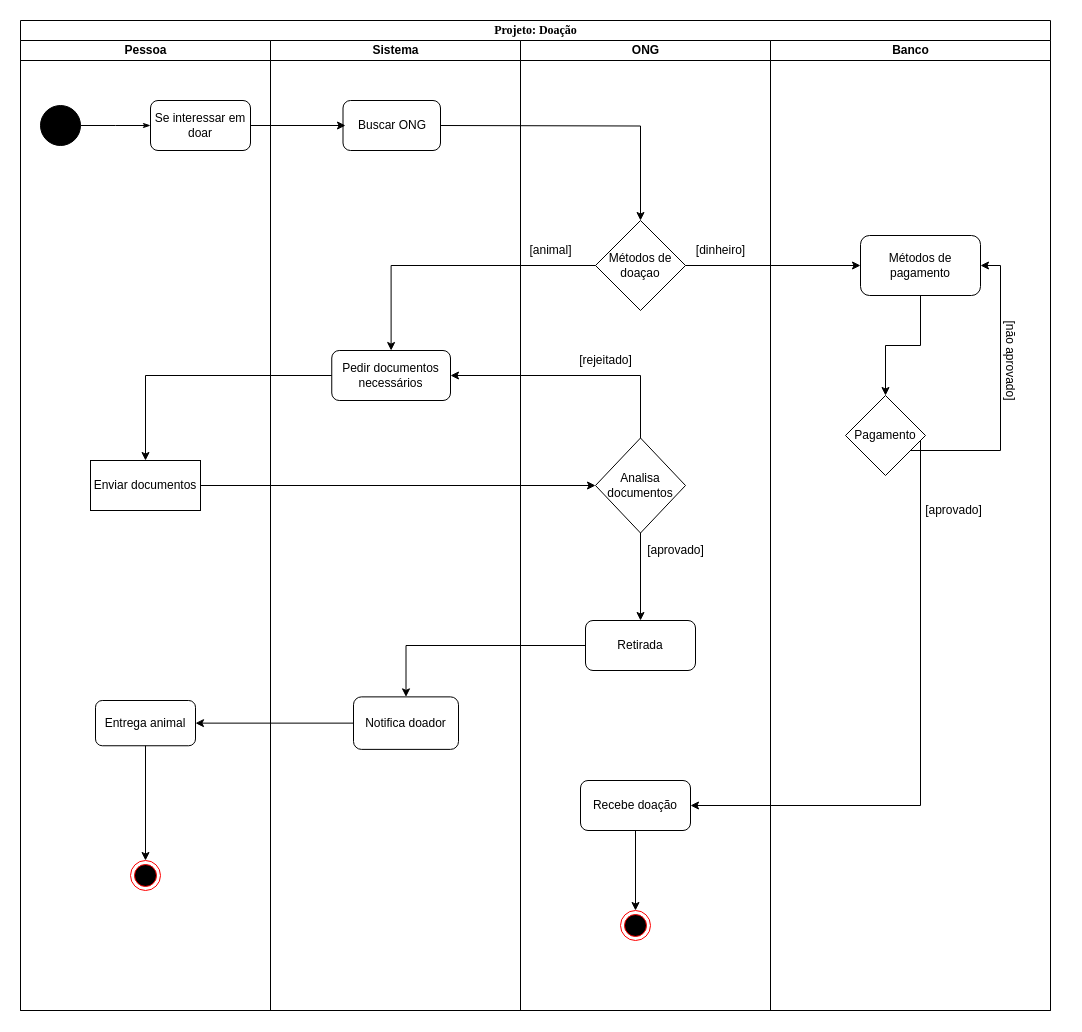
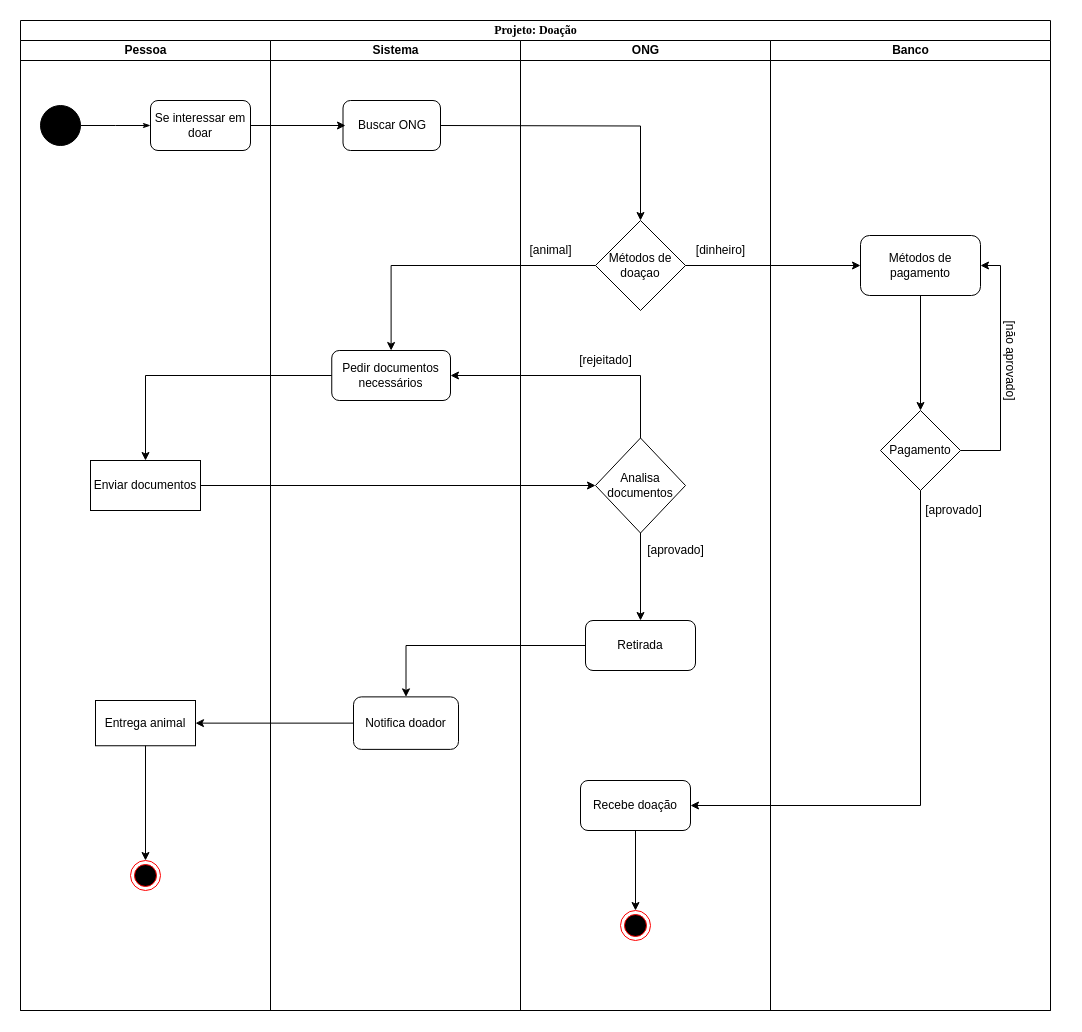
  <mxCell id="0" />
  <mxCell id="1" parent="0" />
  <mxCell id="2" value="Projeto: Doação" style="swimlane;html=1;childLayout=stackLayout;startSize=20;rounded=0;shadow=0;comic=0;labelBackgroundColor=none;strokeWidth=1;fontFamily=Verdana;fontSize=12;align=center;" vertex="1" parent="1"><mxGeometry x="20" y="20" width="1030" height="990" as="geometry" /></mxCell>
  <mxCell id="3" value="Pessoa" style="swimlane;html=1;startSize=20;" vertex="1" parent="2"><mxGeometry y="20" width="250" height="970" as="geometry" /></mxCell>
  <mxCell id="4" value="" style="ellipse;whiteSpace=wrap;html=1;rounded=0;shadow=0;comic=0;labelBackgroundColor=none;strokeWidth=1;fillColor=#000000;fontFamily=Verdana;fontSize=12;align=center;" vertex="1" parent="3"><mxGeometry x="20" y="65" width="40" height="40" as="geometry" /></mxCell>
  <mxCell id="5" style="edgeStyle=orthogonalEdgeStyle;rounded=0;html=1;labelBackgroundColor=none;startArrow=none;startFill=0;startSize=5;endArrow=classicThin;endFill=1;endSize=5;jettySize=auto;orthogonalLoop=1;strokeWidth=1;fontFamily=Verdana;fontSize=12" edge="1" parent="3" source="4"><mxGeometry relative="1" as="geometry"><mxPoint x="130" y="85" as="targetPoint" /></mxGeometry></mxCell>
  <mxCell id="6" value="Enviar documentos" style="whiteSpace=wrap;html=1;rounded=0;" vertex="1" parent="3"><mxGeometry x="70" y="420" width="110" height="50" as="geometry" /></mxCell>
  <mxCell id="7" value="" style="ellipse;html=1;shape=endState;fillColor=#000000;strokeColor=#ff0000;" vertex="1" parent="3"><mxGeometry x="110" y="820" width="30" height="30" as="geometry" /></mxCell>
- <mxCell id="8" value="Entrega animal" style="rounded=1;whiteSpace=wrap;html=1;" vertex="1" parent="3"><mxGeometry x="75" y="660" width="100" height="45.25" as="geometry" /></mxCell>
+ <mxCell id="8" value="Entrega animal" style="whiteSpace=wrap;html=1;rounded=0;" vertex="1" parent="3"><mxGeometry x="75" y="660" width="100" height="45.25" as="geometry" /></mxCell>
  <mxCell id="9" value="Se interessar em doar" style="rounded=1;whiteSpace=wrap;html=1;" vertex="1" parent="3"><mxGeometry x="130" y="60" width="100" height="50" as="geometry" /></mxCell>
  <mxCell id="10" style="edgeStyle=orthogonalEdgeStyle;rounded=0;orthogonalLoop=1;jettySize=auto;html=1;" edge="1" parent="3" source="8" target="7"><mxGeometry relative="1" as="geometry"><mxPoint x="125" y="800" as="targetPoint" /></mxGeometry></mxCell>
  <mxCell id="11" value="Sistema" style="swimlane;html=1;startSize=20;" vertex="1" parent="2"><mxGeometry x="250" y="20" width="250" height="970" as="geometry" /></mxCell>
  <mxCell id="12" value="Pedir documentos necessários" style="rounded=1;whiteSpace=wrap;html=1;" vertex="1" parent="11"><mxGeometry x="61.25" y="310" width="118.75" height="50" as="geometry" /></mxCell>
  <mxCell id="13" value="Buscar ONG" style="rounded=1;whiteSpace=wrap;html=1;" vertex="1" parent="11"><mxGeometry x="72.5" y="60" width="97.5" height="50" as="geometry" /></mxCell>
  <mxCell id="14" value="Notifica doador" style="rounded=1;whiteSpace=wrap;html=1;" vertex="1" parent="11"><mxGeometry x="83" y="656.38" width="105" height="52.5" as="geometry" /></mxCell>
  <mxCell id="15" style="edgeStyle=orthogonalEdgeStyle;rounded=0;orthogonalLoop=1;jettySize=auto;html=1;entryX=0;entryY=0.5;entryDx=0;entryDy=0;" edge="1" parent="2"><mxGeometry relative="1" as="geometry"><mxPoint x="230" y="105" as="sourcePoint" /><mxPoint x="325" y="105" as="targetPoint" /></mxGeometry></mxCell>
  <mxCell id="16" value="ONG" style="swimlane;html=1;startSize=20;" vertex="1" parent="2"><mxGeometry x="500" y="20" width="250" height="970" as="geometry" /></mxCell>
  <mxCell id="17" value="[animal]" style="text;html=1;align=center;verticalAlign=middle;resizable=0;points=[];autosize=1;" vertex="1" parent="16"><mxGeometry y="200" width="60" height="20" as="geometry" /></mxCell>
  <mxCell id="18" value="[rejeitado]" style="text;html=1;align=center;verticalAlign=middle;resizable=0;points=[];autosize=1;" vertex="1" parent="16"><mxGeometry x="50" y="310" width="70" height="20" as="geometry" /></mxCell>
  <mxCell id="19" value="" style="ellipse;html=1;shape=endState;fillColor=#000000;strokeColor=#ff0000;" vertex="1" parent="16"><mxGeometry x="100" y="870" width="30" height="30" as="geometry" /></mxCell>
  <mxCell id="20" value="Analisa documentos" style="rhombus;whiteSpace=wrap;html=1;" vertex="1" parent="16"><mxGeometry x="75" y="397.5" width="90" height="95" as="geometry" /></mxCell>
  <mxCell id="21" value="Métodos de doaçao" style="rhombus;whiteSpace=wrap;html=1;" vertex="1" parent="16"><mxGeometry x="75" y="180" width="90" height="90" as="geometry" /></mxCell>
  <mxCell id="22" style="edgeStyle=orthogonalEdgeStyle;rounded=0;orthogonalLoop=1;jettySize=auto;html=1;" edge="1" parent="16" source="20" target="23"><mxGeometry relative="1" as="geometry"><mxPoint x="120" y="590" as="targetPoint" /></mxGeometry></mxCell>
  <mxCell id="23" value="Retirada" style="rounded=1;whiteSpace=wrap;html=1;" vertex="1" parent="16"><mxGeometry x="65" y="580" width="110" height="50" as="geometry" /></mxCell>
  <mxCell id="24" value="Recebe doação" style="rounded=1;whiteSpace=wrap;html=1;" vertex="1" parent="16"><mxGeometry x="60" y="740" width="110" height="50" as="geometry" /></mxCell>
  <mxCell id="25" value="[aprovado]" style="text;html=1;align=center;verticalAlign=middle;resizable=0;points=[];autosize=1;" vertex="1" parent="16"><mxGeometry x="120" y="500" width="70" height="20" as="geometry" /></mxCell>
  <mxCell id="26" style="edgeStyle=orthogonalEdgeStyle;rounded=0;orthogonalLoop=1;jettySize=auto;html=1;" edge="1" parent="16" source="24" target="19"><mxGeometry relative="1" as="geometry"><mxPoint x="115" y="910" as="targetPoint" /></mxGeometry></mxCell>
  <mxCell id="27" style="edgeStyle=orthogonalEdgeStyle;rounded=0;orthogonalLoop=1;jettySize=auto;html=1;entryX=0.5;entryY=0;entryDx=0;entryDy=0;" edge="1" parent="2" target="21"><mxGeometry relative="1" as="geometry"><mxPoint x="420" y="105" as="sourcePoint" /><mxPoint x="565" y="105.5" as="targetPoint" /></mxGeometry></mxCell>
  <mxCell id="28" value="Banco" style="swimlane;html=1;startSize=20;" vertex="1" parent="2"><mxGeometry x="750" y="20" width="280" height="970" as="geometry" /></mxCell>
  <mxCell id="29" style="edgeStyle=orthogonalEdgeStyle;rounded=0;orthogonalLoop=1;jettySize=auto;html=1;entryX=0.5;entryY=0;entryDx=0;entryDy=0;" edge="1" parent="28" source="30" target="32"><mxGeometry relative="1" as="geometry" /></mxCell>
  <mxCell id="30" value="Métodos de pagamento" style="rounded=1;whiteSpace=wrap;html=1;" vertex="1" parent="28"><mxGeometry x="90" y="195" width="120" height="60" as="geometry" /></mxCell>
  <mxCell id="31" style="edgeStyle=orthogonalEdgeStyle;rounded=0;orthogonalLoop=1;jettySize=auto;html=1;entryX=1;entryY=0.5;entryDx=0;entryDy=0;" edge="1" parent="28" source="32" target="30"><mxGeometry relative="1" as="geometry"><Array as="points"><mxPoint x="230" y="410" /><mxPoint x="230" y="225" /></Array></mxGeometry></mxCell>
- <mxCell id="32" value="Pagamento" style="rhombus;whiteSpace=wrap;html=1;" vertex="1" parent="28"><mxGeometry x="75" y="355" width="80" height="80" as="geometry" /></mxCell>
+ <mxCell id="32" value="Pagamento" style="rhombus;whiteSpace=wrap;html=1;" vertex="1" parent="28"><mxGeometry x="110" y="370" width="80" height="80" as="geometry" /></mxCell>
  <mxCell id="33" value="[não aprovado]" style="text;html=1;align=center;verticalAlign=middle;resizable=0;points=[];autosize=1;rotation=90;" vertex="1" parent="28"><mxGeometry x="190" y="310" width="100" height="20" as="geometry" /></mxCell>
  <mxCell id="34" style="edgeStyle=orthogonalEdgeStyle;rounded=0;orthogonalLoop=1;jettySize=auto;html=1;entryX=0;entryY=0.5;entryDx=0;entryDy=0;" edge="1" parent="2" source="21" target="30"><mxGeometry relative="1" as="geometry" /></mxCell>
  <mxCell id="35" style="edgeStyle=orthogonalEdgeStyle;rounded=0;orthogonalLoop=1;jettySize=auto;html=1;entryX=0.5;entryY=0;entryDx=0;entryDy=0;" edge="1" parent="2" source="21" target="12"><mxGeometry relative="1" as="geometry"><mxPoint x="620.5" y="370" as="targetPoint" /></mxGeometry></mxCell>
  <mxCell id="36" style="edgeStyle=orthogonalEdgeStyle;rounded=0;orthogonalLoop=1;jettySize=auto;html=1;" edge="1" parent="2" source="12" target="6"><mxGeometry relative="1" as="geometry" /></mxCell>
  <mxCell id="37" style="edgeStyle=orthogonalEdgeStyle;rounded=0;orthogonalLoop=1;jettySize=auto;html=1;" edge="1" parent="2" source="6" target="20"><mxGeometry relative="1" as="geometry" /></mxCell>
  <mxCell id="38" style="edgeStyle=orthogonalEdgeStyle;rounded=0;orthogonalLoop=1;jettySize=auto;html=1;entryX=1;entryY=0.5;entryDx=0;entryDy=0;" edge="1" parent="2" source="20" target="12"><mxGeometry relative="1" as="geometry"><Array as="points"><mxPoint x="620" y="355" /></Array></mxGeometry></mxCell>
  <mxCell id="39" style="edgeStyle=orthogonalEdgeStyle;rounded=0;orthogonalLoop=1;jettySize=auto;html=1;" edge="1" parent="2" source="23" target="14"><mxGeometry relative="1" as="geometry"><mxPoint x="380" y="625" as="targetPoint" /></mxGeometry></mxCell>
  <mxCell id="40" style="edgeStyle=orthogonalEdgeStyle;rounded=0;orthogonalLoop=1;jettySize=auto;html=1;" edge="1" parent="2" source="14" target="8"><mxGeometry relative="1" as="geometry"><mxPoint x="130" y="625.25" as="targetPoint" /></mxGeometry></mxCell>
  <mxCell id="41" style="edgeStyle=orthogonalEdgeStyle;rounded=0;orthogonalLoop=1;jettySize=auto;html=1;entryX=1;entryY=0.5;entryDx=0;entryDy=0;" edge="1" parent="2" source="32" target="24"><mxGeometry relative="1" as="geometry"><Array as="points"><mxPoint x="900" y="785" /></Array></mxGeometry></mxCell>
  <mxCell id="42" value="[aprovado]" style="text;html=1;align=center;verticalAlign=middle;resizable=0;points=[];autosize=1;" vertex="1" parent="1"><mxGeometry x="918" y="500" width="70" height="20" as="geometry" /></mxCell>
  <mxCell id="43" value="[dinheiro]" style="text;html=1;align=center;verticalAlign=middle;resizable=0;points=[];autosize=1;" vertex="1" parent="1"><mxGeometry x="690" y="240" width="60" height="20" as="geometry" /></mxCell>
